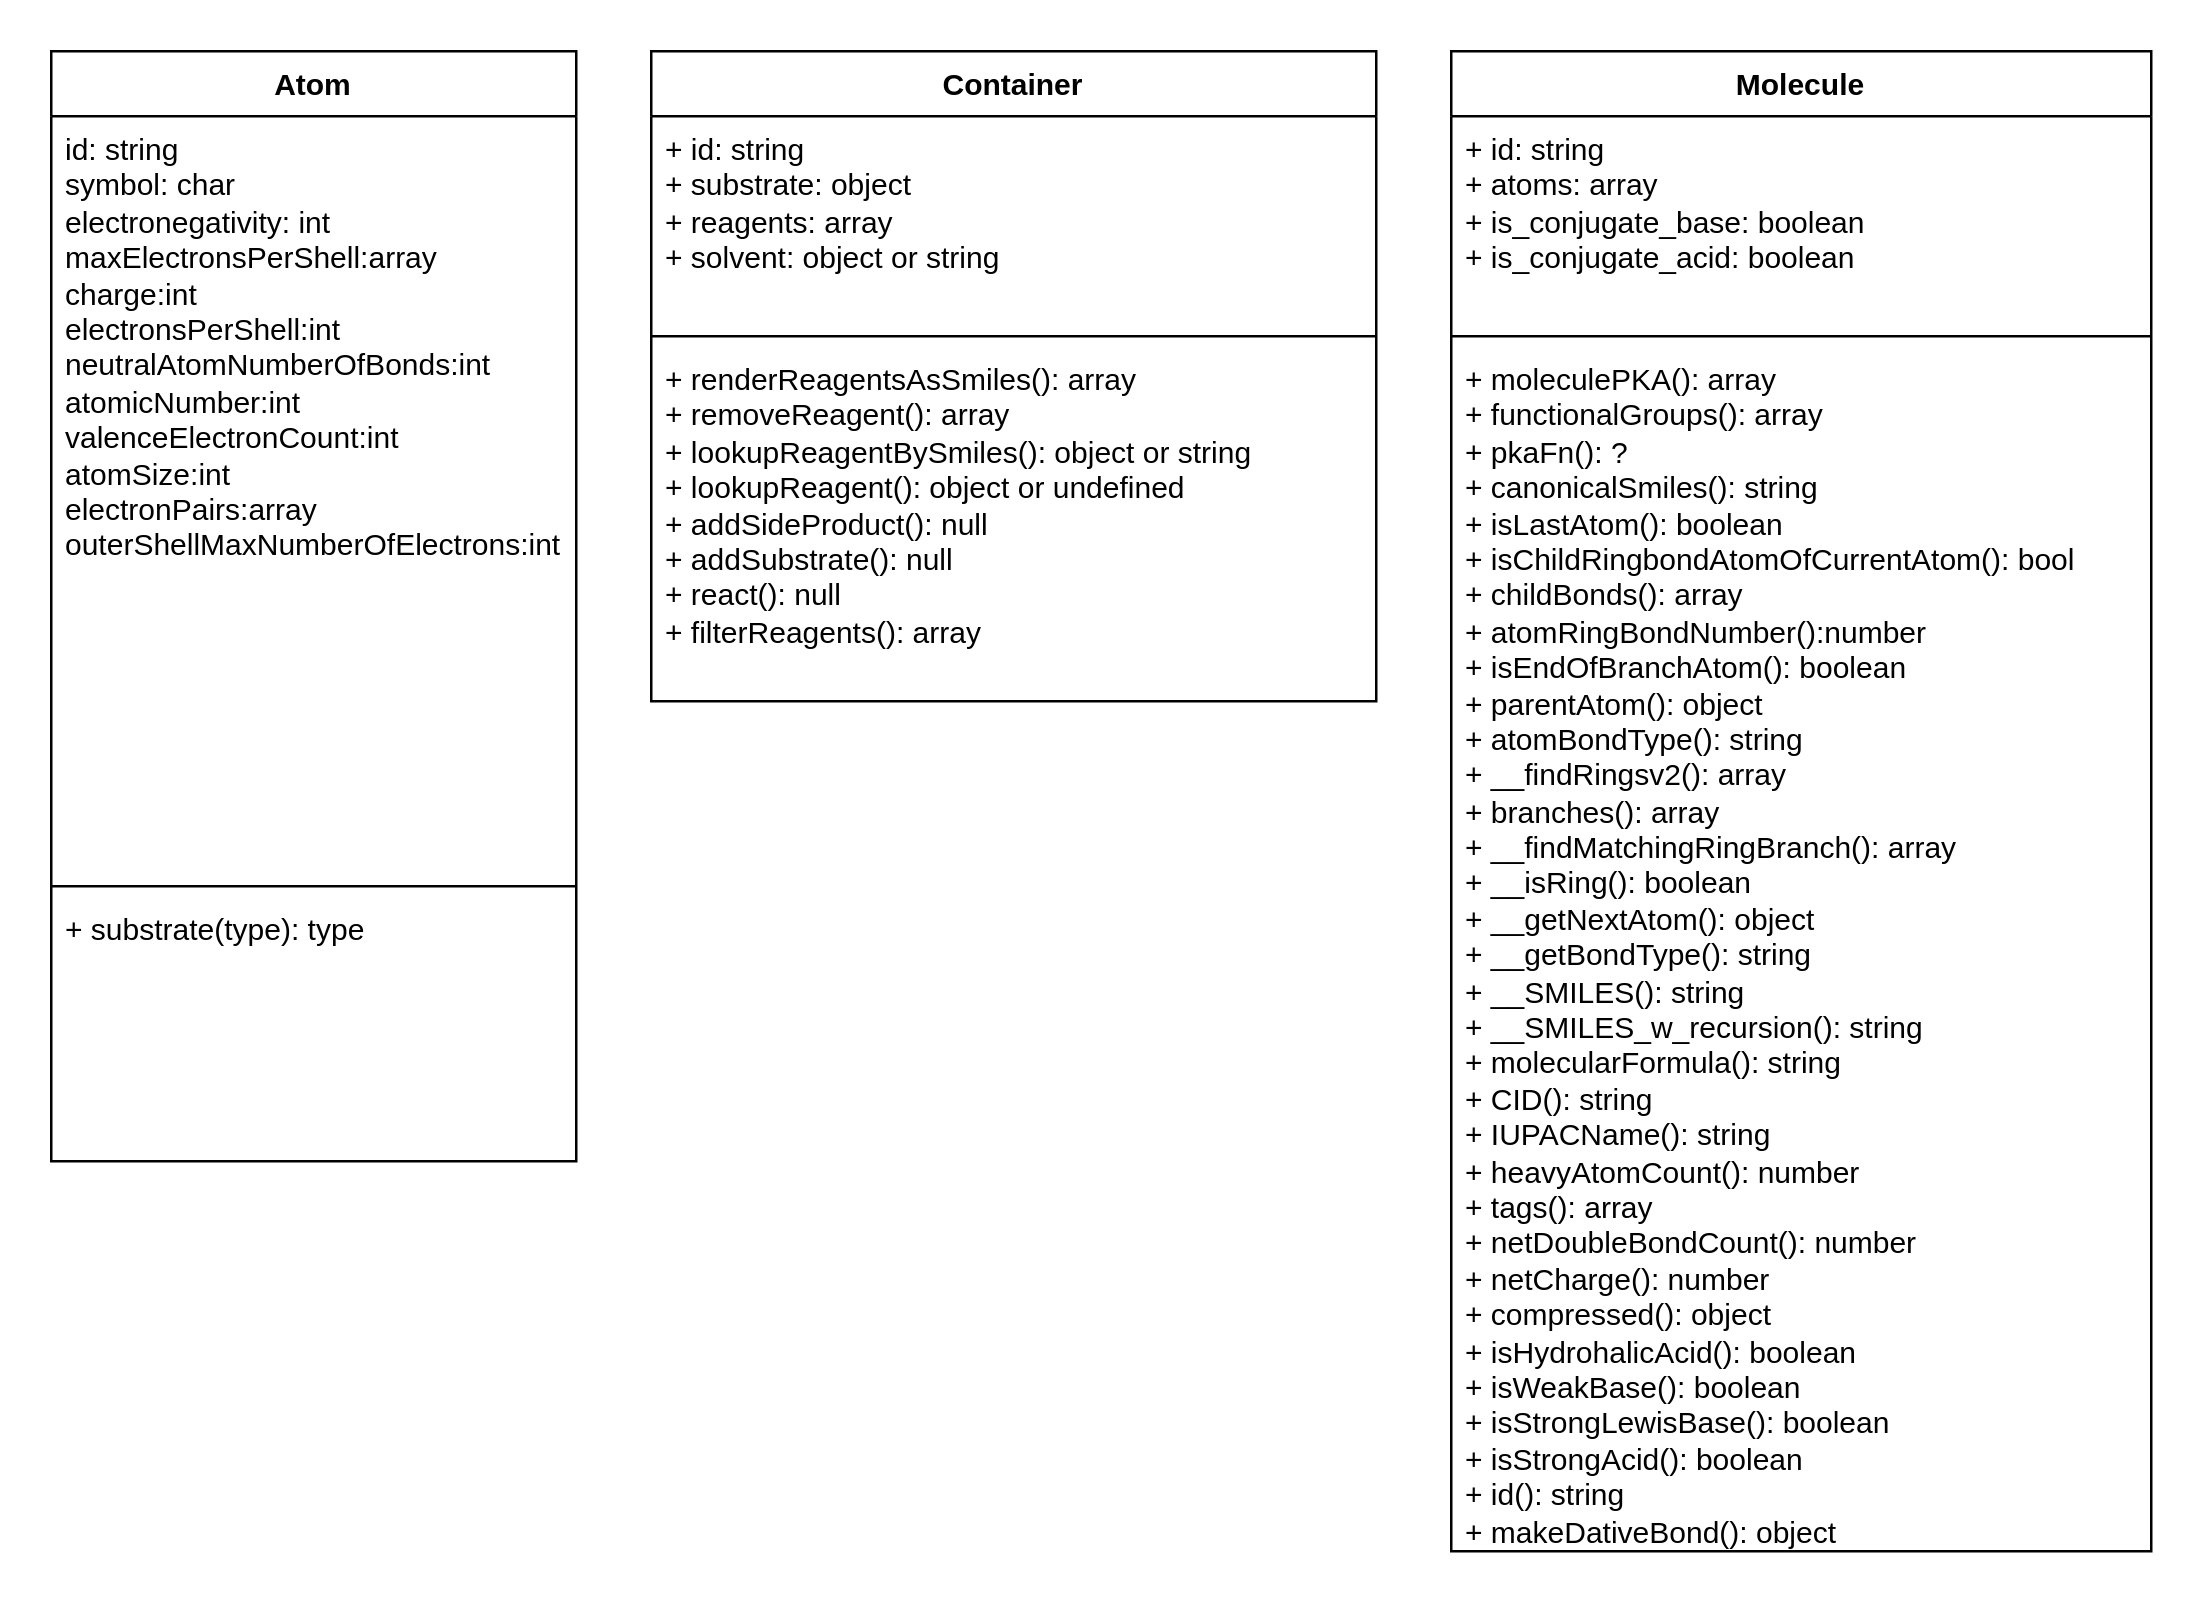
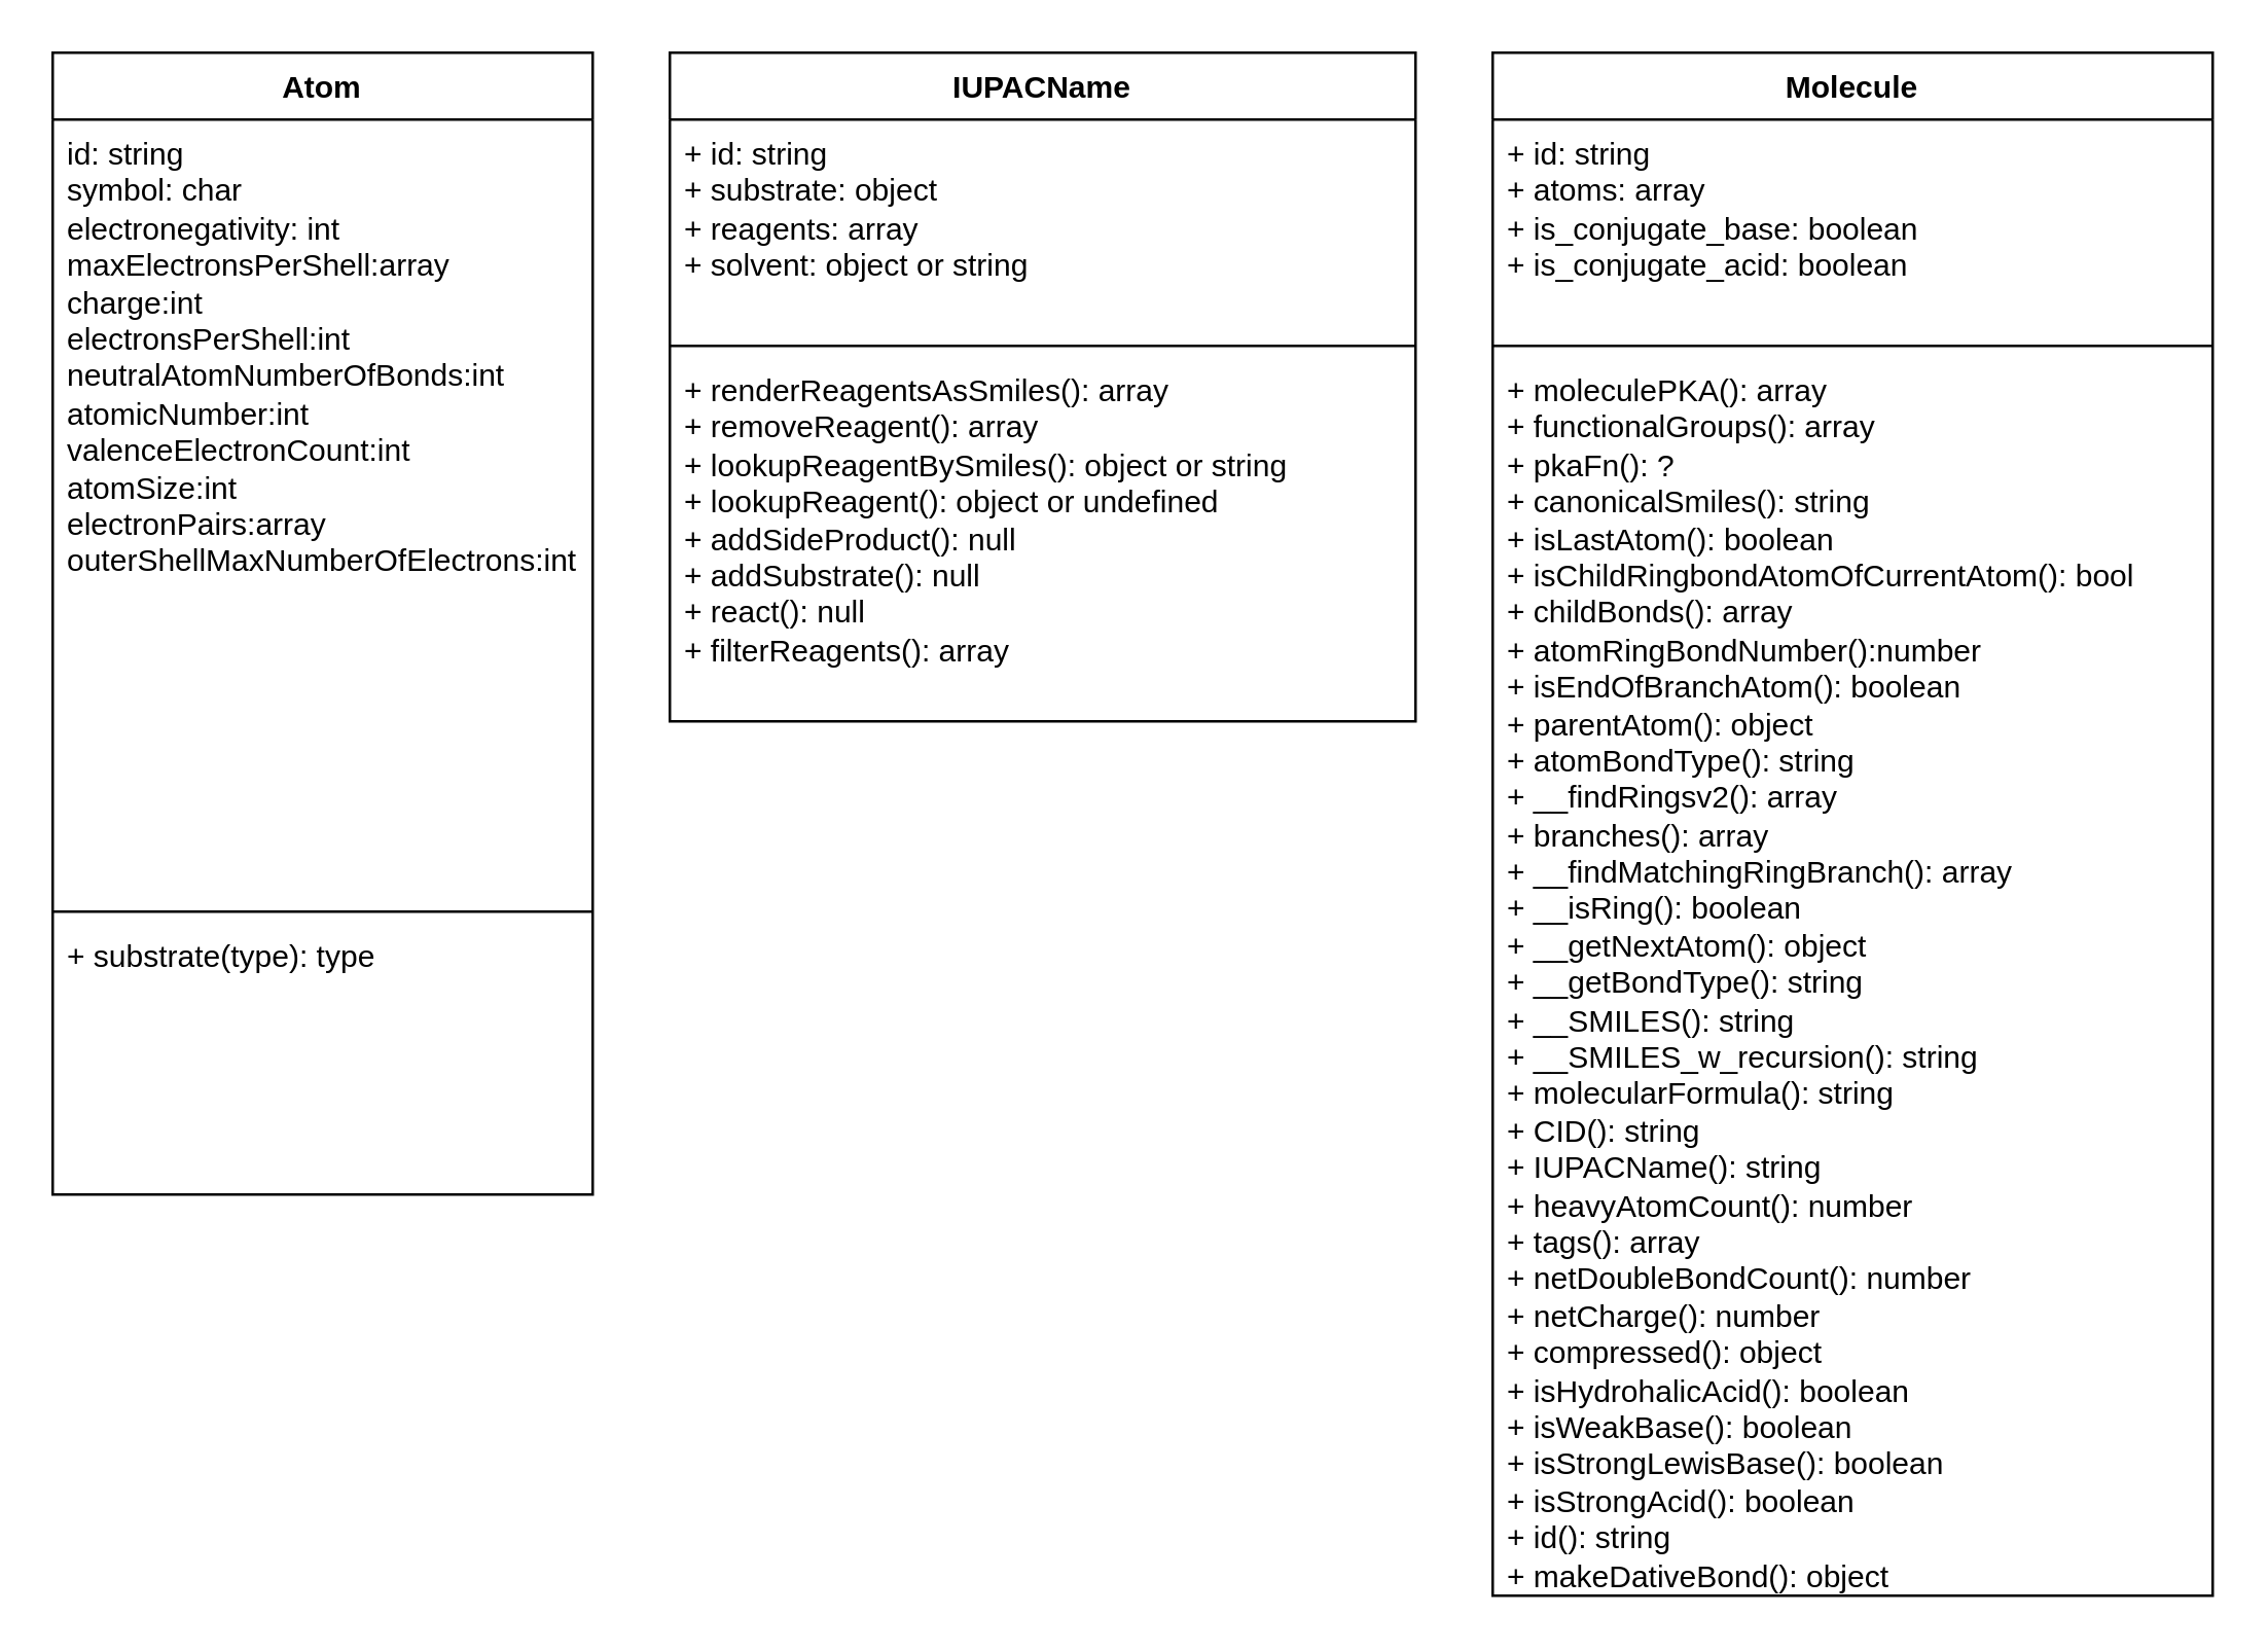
  <mxCell id="0" />
  <mxCell id="1" parent="0" />
  <mxCell id="2" value="Atom" style="swimlane;fontStyle=1;align=center;verticalAlign=top;childLayout=stackLayout;horizontal=1;startSize=26;horizontalStack=0;resizeParent=1;resizeParentMax=0;resizeLast=0;collapsible=1;marginBottom=0;whiteSpace=wrap;html=1;" parent="1" vertex="1"><mxGeometry x="20" y="20" width="210" height="444" as="geometry"><mxRectangle x="60" y="30" width="70" height="30" as="alternateBounds" /></mxGeometry></mxCell>
  <mxCell id="3" value="id: string&lt;br&gt;symbol: char&lt;br&gt;electronegativity: int&lt;br&gt;maxElectronsPerShell:array&lt;br&gt;charge:int&lt;br&gt;electronsPerShell:int&lt;br&gt;neutralAtomNumberOfBonds:int&lt;br&gt;atomicNumber:int&lt;br&gt;valenceElectronCount:int&lt;br&gt;atomSize:int&lt;br&gt;electronPairs:array&lt;br&gt;outerShellMaxNumberOfElectrons:int&lt;br&gt;&lt;br&gt;&lt;br&gt;" style="text;strokeColor=none;fillColor=none;align=left;verticalAlign=top;spacingLeft=4;spacingRight=4;overflow=hidden;rotatable=0;points=[[0,0.5],[1,0.5]];portConstraint=eastwest;whiteSpace=wrap;html=1;" parent="2" vertex="1"><mxGeometry y="26" width="210" height="304" as="geometry" /></mxCell>
  <mxCell id="4" value="" style="line;strokeWidth=1;fillColor=none;align=left;verticalAlign=middle;spacingTop=-1;spacingLeft=3;spacingRight=3;rotatable=0;labelPosition=right;points=[];portConstraint=eastwest;strokeColor=inherit;" parent="2" vertex="1"><mxGeometry y="330" width="210" height="8" as="geometry" /></mxCell>
  <mxCell id="5" value="+ substrate(type): type" style="text;strokeColor=none;fillColor=none;align=left;verticalAlign=top;spacingLeft=4;spacingRight=4;overflow=hidden;rotatable=0;points=[[0,0.5],[1,0.5]];portConstraint=eastwest;whiteSpace=wrap;html=1;" parent="2" vertex="1"><mxGeometry y="338" width="210" height="106" as="geometry" /></mxCell>
- <mxCell id="6" value="Container" style="swimlane;fontStyle=1;align=center;verticalAlign=top;childLayout=stackLayout;horizontal=1;startSize=26;horizontalStack=0;resizeParent=1;resizeParentMax=0;resizeLast=0;collapsible=1;marginBottom=0;whiteSpace=wrap;html=1;" parent="1" vertex="1"><mxGeometry x="260" y="20" width="290" height="260" as="geometry"><mxRectangle x="60" y="30" width="70" height="30" as="alternateBounds" /></mxGeometry></mxCell>
+ <mxCell id="6" value="IUPACName" style="swimlane;fontStyle=1;align=center;verticalAlign=top;childLayout=stackLayout;horizontal=1;startSize=26;horizontalStack=0;resizeParent=1;resizeParentMax=0;resizeLast=0;collapsible=1;marginBottom=0;whiteSpace=wrap;html=1;" parent="1" vertex="1"><mxGeometry x="260" y="20" width="290" height="260" as="geometry"><mxRectangle x="60" y="30" width="70" height="30" as="alternateBounds" /></mxGeometry></mxCell>
  <mxCell id="7" value="+ id: string&lt;br&gt;+ substrate: object&lt;br&gt;+ reagents: array&lt;br&gt;+ solvent: object or string&lt;br&gt;" style="text;strokeColor=none;fillColor=none;align=left;verticalAlign=top;spacingLeft=4;spacingRight=4;overflow=hidden;rotatable=0;points=[[0,0.5],[1,0.5]];portConstraint=eastwest;whiteSpace=wrap;html=1;" parent="6" vertex="1"><mxGeometry y="26" width="290" height="84" as="geometry" /></mxCell>
  <mxCell id="8" value="" style="line;strokeWidth=1;fillColor=none;align=left;verticalAlign=middle;spacingTop=-1;spacingLeft=3;spacingRight=3;rotatable=0;labelPosition=right;points=[];portConstraint=eastwest;strokeColor=inherit;" parent="6" vertex="1"><mxGeometry y="110" width="290" height="8" as="geometry" /></mxCell>
  <mxCell id="9" value="+ renderReagentsAsSmiles(): array&lt;br&gt;+ removeReagent(): array&lt;br&gt;+ lookupReagentBySmiles(): object or string&lt;br&gt;+ lookupReagent(): object or undefined&lt;br&gt;+ addSideProduct(): null&lt;br&gt;+ addSubstrate(): null&lt;br&gt;+ react(): null&lt;br&gt;+ filterReagents(): array" style="text;strokeColor=none;fillColor=none;align=left;verticalAlign=top;spacingLeft=4;spacingRight=4;overflow=hidden;rotatable=0;points=[[0,0.5],[1,0.5]];portConstraint=eastwest;whiteSpace=wrap;html=1;" parent="6" vertex="1"><mxGeometry y="118" width="290" height="142" as="geometry" /></mxCell>
  <mxCell id="10" value="Molecule" style="swimlane;fontStyle=1;align=center;verticalAlign=top;childLayout=stackLayout;horizontal=1;startSize=26;horizontalStack=0;resizeParent=1;resizeParentMax=0;resizeLast=0;collapsible=1;marginBottom=0;whiteSpace=wrap;html=1;" parent="1" vertex="1"><mxGeometry x="580" y="20" width="280" height="600" as="geometry"><mxRectangle x="60" y="30" width="70" height="30" as="alternateBounds" /></mxGeometry></mxCell>
  <mxCell id="11" value="+ id: string&lt;br&gt;+ atoms: array&lt;br&gt;+ is_conjugate_base: boolean&lt;br&gt;+ is_conjugate_acid: boolean" style="text;strokeColor=none;fillColor=none;align=left;verticalAlign=top;spacingLeft=4;spacingRight=4;overflow=hidden;rotatable=0;points=[[0,0.5],[1,0.5]];portConstraint=eastwest;whiteSpace=wrap;html=1;" parent="10" vertex="1"><mxGeometry y="26" width="280" height="84" as="geometry" /></mxCell>
  <mxCell id="12" value="" style="line;strokeWidth=1;fillColor=none;align=left;verticalAlign=middle;spacingTop=-1;spacingLeft=3;spacingRight=3;rotatable=0;labelPosition=right;points=[];portConstraint=eastwest;strokeColor=inherit;" parent="10" vertex="1"><mxGeometry y="110" width="280" height="8" as="geometry" /></mxCell>
  <mxCell id="13" value="+ moleculePKA(): array&lt;br&gt;+ functionalGroups(): array&lt;br&gt;+ pkaFn(): ?&lt;br&gt;+ canonicalSmiles(): string&lt;br&gt;+ isLastAtom(): boolean&lt;br&gt;+ isChildRingbondAtomOfCurrentAtom(): bool&lt;br&gt;+ childBonds(): array&lt;br&gt;+ atomRingBondNumber():number&lt;br&gt;+ isEndOfBranchAtom(): boolean&lt;br&gt;+ parentAtom(): object&lt;br&gt;+ atomBondType(): string&lt;br&gt;+&amp;nbsp;__findRingsv2(): array&lt;br&gt;+ branches(): array&lt;br&gt;+&amp;nbsp;__findMatchingRingBranch(): array&lt;br&gt;+ __isRing(): boolean&lt;br&gt;+ __getNextAtom(): object&lt;br&gt;+ __getBondType(): string&lt;br&gt;+ __SMILES(): string&lt;br&gt;+&amp;nbsp;__SMILES_w_recursion(): string&lt;br&gt;+ molecularFormula(): string&lt;br&gt;+ CID(): string&lt;br&gt;+ IUPACName(): string&lt;br&gt;+ heavyAtomCount(): number&lt;br&gt;+ tags(): array&lt;br&gt;+ netDoubleBondCount(): number&lt;br&gt;+ netCharge(): number&lt;br&gt;+ compressed(): object&lt;br&gt;+&amp;nbsp;isHydrohalicAcid(): boolean&lt;br&gt;+ isWeakBase(): boolean&lt;br&gt;+ isStrongLewisBase(): boolean&lt;br&gt;+ isStrongAcid(): boolean&lt;br&gt;+ id(): string&lt;br&gt;+ makeDativeBond(): object" style="text;strokeColor=none;fillColor=none;align=left;verticalAlign=top;spacingLeft=4;spacingRight=4;overflow=hidden;rotatable=0;points=[[0,0.5],[1,0.5]];portConstraint=eastwest;whiteSpace=wrap;html=1;" parent="10" vertex="1"><mxGeometry y="118" width="280" height="482" as="geometry" /></mxCell>
